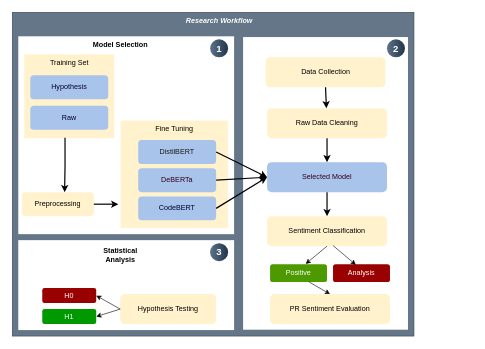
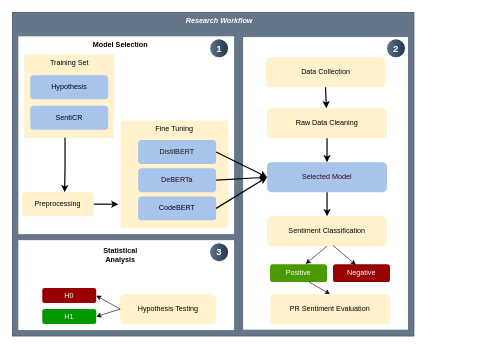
  <mxCell id="0" />
  <mxCell id="1" parent="0" />
  <mxCell id="2" value="" style="rounded=0;whiteSpace=wrap;html=1;fillColor=#647687;strokeColor=#314354;fontColor=#ffffff;" parent="1" vertex="1"><mxGeometry x="20" y="20" width="670" height="540" as="geometry" /></mxCell>
  <mxCell id="3" value="" style="rounded=0;whiteSpace=wrap;html=1;strokeColor=none;" parent="1" vertex="1"><mxGeometry x="30" y="400" width="360" height="150" as="geometry" /></mxCell>
  <mxCell id="4" value="" style="rounded=0;whiteSpace=wrap;html=1;rotation=-90;strokeColor=none;" parent="1" vertex="1"><mxGeometry x="298.44" y="167.82" width="488.13" height="275" as="geometry" /></mxCell>
  <mxCell id="5" value="" style="rounded=0;whiteSpace=wrap;html=1;rotation=-90;strokeColor=none;" parent="1" vertex="1"><mxGeometry x="45" y="45" width="330" height="360" as="geometry" /></mxCell>
  <mxCell id="6" value="" style="rounded=0;whiteSpace=wrap;html=1;fillColor=#fff2cc;strokeColor=none;" parent="1" vertex="1"><mxGeometry x="40" y="90" width="150" height="140" as="geometry" /></mxCell>
  <mxCell id="7" value="" style="whiteSpace=wrap;html=1;aspect=fixed;fillColor=#fff2cc;strokeColor=#FFFFFF;" parent="1" vertex="1"><mxGeometry x="200" y="200" width="180" height="180" as="geometry" /></mxCell>
  <mxCell id="8" value="&lt;font style=&quot;color: rgb(51, 0, 26);&quot;&gt;Selected Model&lt;/font&gt;" style="rounded=1;whiteSpace=wrap;html=1;fontSize=12;glass=0;strokeWidth=1;shadow=0;fillColor=#A9C4EB;strokeColor=none;" parent="1" vertex="1"><mxGeometry x="445" y="270" width="200" height="50" as="geometry" /></mxCell>
  <mxCell id="9" value="Sentiment Classification" style="rounded=1;whiteSpace=wrap;html=1;fontSize=12;glass=0;strokeWidth=1;shadow=0;fillColor=#fff2cc;strokeColor=none;" parent="1" vertex="1"><mxGeometry x="445" y="360" width="200" height="50" as="geometry" /></mxCell>
  <mxCell id="10" value="Positive" style="rounded=1;whiteSpace=wrap;html=1;fontSize=12;glass=0;strokeWidth=1;shadow=0;fillColor=#4D9900;fontColor=#ffffff;strokeColor=none;" parent="1" vertex="1"><mxGeometry x="450" y="440" width="95" height="30" as="geometry" /></mxCell>
- <mxCell id="11" value="Analysis" style="rounded=1;whiteSpace=wrap;html=1;fontSize=12;glass=0;strokeWidth=1;shadow=0;fillColor=#990000;fontColor=#ffffff;strokeColor=none;" parent="1" vertex="1"><mxGeometry x="555" y="440" width="95" height="30" as="geometry" /></mxCell>
+ <mxCell id="11" value="Negative" style="rounded=1;whiteSpace=wrap;html=1;fontSize=12;glass=0;strokeWidth=1;shadow=0;fillColor=#990000;fontColor=#ffffff;strokeColor=none;" parent="1" vertex="1"><mxGeometry x="555" y="440" width="95" height="30" as="geometry" /></mxCell>
  <mxCell id="12" value="Raw Data Cleaning" style="rounded=1;whiteSpace=wrap;html=1;fontSize=12;glass=0;strokeWidth=1;shadow=0;fillColor=#fff2cc;strokeColor=none;" parent="1" vertex="1"><mxGeometry x="445" y="180" width="200" height="50" as="geometry" /></mxCell>
  <mxCell id="13" value="Data Collection" style="rounded=1;whiteSpace=wrap;html=1;fontSize=12;glass=0;strokeWidth=1;shadow=0;fillColor=#fff2cc;strokeColor=none;" parent="1" vertex="1"><mxGeometry x="442.5" y="95" width="200" height="50" as="geometry" /></mxCell>
  <mxCell id="14" value="&lt;font style=&quot;color: rgb(26, 26, 26);&quot;&gt;DistilBERT&lt;/font&gt;" style="rounded=1;whiteSpace=wrap;html=1;fontSize=12;glass=0;strokeWidth=1;shadow=0;fillColor=#A9C4EB;fontColor=#ffffff;strokeColor=none;" parent="1" vertex="1"><mxGeometry x="230" y="233" width="130" height="40" as="geometry" /></mxCell>
  <mxCell id="15" value="" style="endArrow=classic;html=1;rounded=0;exitX=1;exitY=0.5;exitDx=0;exitDy=0;entryX=0;entryY=0.5;entryDx=0;entryDy=0;strokeWidth=2;" parent="1" source="14" target="8" edge="1"><mxGeometry width="50" height="50" relative="1" as="geometry"><mxPoint x="355.96" y="290" as="sourcePoint" /><mxPoint x="420" y="310" as="targetPoint" /><Array as="points" /></mxGeometry></mxCell>
  <mxCell id="16" value="DeBERTa" style="rounded=1;whiteSpace=wrap;html=1;fontSize=12;glass=0;strokeWidth=1;shadow=0;fillColor=#A9C4EB;fontColor=#33001A;strokeColor=none;" parent="1" vertex="1"><mxGeometry x="230" y="280" width="130" height="40" as="geometry" /></mxCell>
  <mxCell id="17" value="CodeBERT" style="rounded=1;whiteSpace=wrap;html=1;fontSize=12;glass=0;strokeWidth=1;shadow=0;fillColor=#A9C4EB;fontColor=#000033;strokeColor=none;" parent="1" vertex="1"><mxGeometry x="230" y="327" width="130" height="40" as="geometry" /></mxCell>
  <mxCell id="18" value="" style="endArrow=classic;html=1;rounded=0;exitX=1;exitY=0.5;exitDx=0;exitDy=0;entryX=0;entryY=0.5;entryDx=0;entryDy=0;strokeWidth=2;" parent="1" source="16" target="8" edge="1"><mxGeometry width="50" height="50" relative="1" as="geometry"><mxPoint x="360" y="324.5" as="sourcePoint" /><mxPoint x="410" y="330" as="targetPoint" /><Array as="points" /></mxGeometry></mxCell>
  <mxCell id="19" value="" style="endArrow=classic;html=1;rounded=0;exitX=1;exitY=0.5;exitDx=0;exitDy=0;entryX=0;entryY=0.5;entryDx=0;entryDy=0;strokeWidth=2;" parent="1" source="17" target="8" edge="1"><mxGeometry width="50" height="50" relative="1" as="geometry"><mxPoint x="360" y="380" as="sourcePoint" /><mxPoint x="454.04" y="407.48" as="targetPoint" /><Array as="points" /></mxGeometry></mxCell>
  <mxCell id="20" value="Hypothesis" style="rounded=1;whiteSpace=wrap;html=1;fontSize=12;glass=0;strokeWidth=1;shadow=0;fillColor=#A9C4EB;fontColor=#000033;strokeColor=none;" parent="1" vertex="1"><mxGeometry x="50" y="125" width="130" height="40" as="geometry" /></mxCell>
- <mxCell id="21" value="Raw" style="rounded=1;whiteSpace=wrap;html=1;fontSize=12;glass=0;strokeWidth=1;shadow=0;fillColor=#A9C4EB;fontColor=#000033;strokeColor=none;" parent="1" vertex="1"><mxGeometry x="50" y="176" width="130" height="40" as="geometry" /></mxCell>
+ <mxCell id="21" value="SentiCR" style="rounded=1;whiteSpace=wrap;html=1;fontSize=12;glass=0;strokeWidth=1;shadow=0;fillColor=#A9C4EB;fontColor=#000033;strokeColor=none;" parent="1" vertex="1"><mxGeometry x="50" y="176" width="130" height="40" as="geometry" /></mxCell>
  <mxCell id="22" value="Training Set" style="text;html=1;align=center;verticalAlign=middle;resizable=0;points=[];autosize=1;strokeColor=none;fillColor=none;" parent="1" vertex="1"><mxGeometry x="60" y="90" width="110" height="30" as="geometry" /></mxCell>
  <mxCell id="23" value="Fine Tuning" style="text;html=1;align=center;verticalAlign=middle;resizable=0;points=[];autosize=1;strokeColor=none;fillColor=none;" parent="1" vertex="1"><mxGeometry x="235" y="200" width="110" height="30" as="geometry" /></mxCell>
  <mxCell id="24" value="" style="endArrow=classic;html=1;rounded=0;exitX=0.55;exitY=0.98;exitDx=0;exitDy=0;entryX=0.4;entryY=0.038;entryDx=0;entryDy=0;entryPerimeter=0;exitPerimeter=0;" parent="1" source="9" target="11" edge="1"><mxGeometry width="50" height="50" relative="1" as="geometry"><mxPoint x="510" y="450" as="sourcePoint" /><mxPoint x="560" y="510" as="targetPoint" /></mxGeometry></mxCell>
  <mxCell id="25" value="" style="endArrow=classic;html=1;rounded=0;entryX=0.625;entryY=-0.012;entryDx=0;entryDy=0;entryPerimeter=0;exitX=0.5;exitY=1;exitDx=0;exitDy=0;" parent="1" source="9" target="10" edge="1"><mxGeometry width="50" height="50" relative="1" as="geometry"><mxPoint x="510" y="450" as="sourcePoint" /><mxPoint x="440" y="510" as="targetPoint" /></mxGeometry></mxCell>
  <mxCell id="26" value="" style="endArrow=classic;html=1;rounded=0;exitX=0.683;exitY=0.988;exitDx=0;exitDy=0;exitPerimeter=0;entryX=0.5;entryY=0;entryDx=0;entryDy=0;" parent="1" source="10" target="27" edge="1"><mxGeometry width="50" height="50" relative="1" as="geometry"><mxPoint x="500" y="600" as="sourcePoint" /><mxPoint x="450" y="550" as="targetPoint" /></mxGeometry></mxCell>
  <mxCell id="27" value="PR Sentiment Evaluation" style="rounded=1;whiteSpace=wrap;html=1;fontSize=12;glass=0;strokeWidth=1;shadow=0;fillColor=#fff2cc;strokeColor=none;" parent="1" vertex="1"><mxGeometry x="450" y="490" width="200" height="50" as="geometry" /></mxCell>
  <mxCell id="28" value="Hypothesis Testing" style="rounded=1;whiteSpace=wrap;html=1;fontSize=12;glass=0;strokeWidth=1;shadow=0;fillColor=#fff2cc;strokeColor=none;" parent="1" vertex="1"><mxGeometry x="200" y="490" width="160" height="50" as="geometry" /></mxCell>
  <mxCell id="29" value="" style="endArrow=classic;html=1;rounded=0;exitX=0.5;exitY=1;exitDx=0;exitDy=0;entryX=0.5;entryY=0;entryDx=0;entryDy=0;strokeWidth=2;" parent="1" source="12" target="8" edge="1"><mxGeometry width="50" height="50" relative="1" as="geometry"><mxPoint x="490" y="470" as="sourcePoint" /><mxPoint x="540" y="420" as="targetPoint" /></mxGeometry></mxCell>
  <mxCell id="30" value="" style="endArrow=classic;html=1;rounded=0;exitX=0.5;exitY=1;exitDx=0;exitDy=0;strokeWidth=2;" parent="1" source="8" target="9" edge="1"><mxGeometry width="50" height="50" relative="1" as="geometry"><mxPoint x="490" y="470" as="sourcePoint" /><mxPoint x="540" y="420" as="targetPoint" /></mxGeometry></mxCell>
  <mxCell id="31" value="&lt;b&gt;Model Selection&lt;/b&gt;" style="text;html=1;align=center;verticalAlign=middle;resizable=0;points=[];autosize=1;strokeColor=none;fillColor=none;" parent="1" vertex="1"><mxGeometry x="125" y="60" width="150" height="30" as="geometry" /></mxCell>
  <mxCell id="32" value="Preprocessing" style="rounded=1;whiteSpace=wrap;html=1;fontSize=12;glass=0;strokeWidth=1;shadow=0;fillColor=#fff2cc;strokeColor=none;" parent="1" vertex="1"><mxGeometry x="36" y="320" width="120" height="40" as="geometry" /></mxCell>
  <mxCell id="33" style="edgeStyle=orthogonalEdgeStyle;rounded=0;orthogonalLoop=1;jettySize=auto;html=1;entryX=0.594;entryY=0;entryDx=0;entryDy=0;entryPerimeter=0;strokeWidth=2;exitX=0.453;exitY=0.993;exitDx=0;exitDy=0;exitPerimeter=0;" parent="1" source="6" target="32" edge="1"><mxGeometry relative="1" as="geometry" /></mxCell>
  <mxCell id="34" value="H0" style="rounded=1;whiteSpace=wrap;html=1;fontSize=12;glass=0;strokeWidth=1;shadow=0;fillColor=#990000;fontColor=#ffffff;strokeColor=none;" parent="1" vertex="1"><mxGeometry x="70" y="480" width="90" height="25" as="geometry" /></mxCell>
  <mxCell id="35" value="H1" style="rounded=1;whiteSpace=wrap;html=1;fontSize=12;glass=0;strokeWidth=1;shadow=0;fillColor=#009900;fontColor=#ffffff;strokeColor=none;" parent="1" vertex="1"><mxGeometry x="70" y="515" width="90" height="25" as="geometry" /></mxCell>
  <mxCell id="36" value="" style="endArrow=classic;html=1;rounded=0;exitX=0;exitY=0.5;exitDx=0;exitDy=0;entryX=1;entryY=0.5;entryDx=0;entryDy=0;" parent="1" source="28" target="34" edge="1"><mxGeometry width="50" height="50" relative="1" as="geometry"><mxPoint x="210" y="470" as="sourcePoint" /><mxPoint x="260" y="420" as="targetPoint" /></mxGeometry></mxCell>
  <mxCell id="37" value="" style="endArrow=classic;html=1;rounded=0;entryX=1;entryY=0.5;entryDx=0;entryDy=0;exitX=0;exitY=0.5;exitDx=0;exitDy=0;" parent="1" source="28" target="35" edge="1"><mxGeometry width="50" height="50" relative="1" as="geometry"><mxPoint x="220" y="490" as="sourcePoint" /><mxPoint x="210" y="450" as="targetPoint" /></mxGeometry></mxCell>
  <mxCell id="38" value="" style="endArrow=classic;html=1;rounded=0;exitX=0.5;exitY=1;exitDx=0;exitDy=0;strokeWidth=2;" parent="1" source="13" target="12" edge="1"><mxGeometry width="50" height="50" relative="1" as="geometry"><mxPoint x="580" y="460" as="sourcePoint" /><mxPoint x="630" y="410" as="targetPoint" /></mxGeometry></mxCell>
  <mxCell id="39" value="1" style="ellipse;whiteSpace=wrap;html=1;aspect=fixed;rotation=0;gradientColor=#223548;strokeColor=none;gradientDirection=east;fillColor=#5b738b;rounded=0;pointerEvents=0;fontFamily=Helvetica;fontSize=16;fontColor=#FFFFFF;spacingTop=4;spacingBottom=4;spacingLeft=4;spacingRight=4;points=[];fontStyle=1" parent="1" vertex="1"><mxGeometry x="350" y="65" width="30" height="30" as="geometry" /></mxCell>
  <mxCell id="40" value="2" style="ellipse;whiteSpace=wrap;html=1;aspect=fixed;rotation=0;gradientColor=#223548;strokeColor=none;gradientDirection=east;fillColor=#5b738b;rounded=0;pointerEvents=0;fontFamily=Helvetica;fontSize=16;fontColor=#FFFFFF;spacingTop=4;spacingBottom=4;spacingLeft=4;spacingRight=4;points=[];fontStyle=1" parent="1" vertex="1"><mxGeometry x="645" y="65" width="30" height="30" as="geometry" /></mxCell>
  <mxCell id="41" value="3" style="ellipse;whiteSpace=wrap;html=1;aspect=fixed;rotation=0;gradientColor=#223548;strokeColor=none;gradientDirection=east;fillColor=#5b738b;rounded=0;pointerEvents=0;fontFamily=Helvetica;fontSize=16;fontColor=#FFFFFF;spacingTop=4;spacingBottom=4;spacingLeft=4;spacingRight=4;points=[];fontStyle=1" parent="1" vertex="1"><mxGeometry x="350" y="405" width="30" height="30" as="geometry" /></mxCell>
  <mxCell id="42" value="" style="endArrow=classic;html=1;rounded=0;exitX=1;exitY=0.5;exitDx=0;exitDy=0;strokeWidth=2;" parent="1" source="32" edge="1"><mxGeometry width="50" height="50" relative="1" as="geometry"><mxPoint x="164" y="348" as="sourcePoint" /><mxPoint x="197" y="340" as="targetPoint" /></mxGeometry></mxCell>
  <mxCell id="43" value="&lt;span style=&quot;text-wrap-mode: wrap;&quot;&gt;&lt;b&gt;Statistical Analysis&lt;/b&gt;&lt;/span&gt;" style="text;html=1;align=center;verticalAlign=middle;resizable=0;points=[];autosize=1;strokeColor=none;fillColor=none;" parent="1" vertex="1"><mxGeometry x="115" y="410" width="170" height="30" as="geometry" /></mxCell>
  <mxCell id="44" value="&lt;b&gt;&lt;i&gt;&lt;font color=&quot;#ffffff&quot;&gt;Research Workflow&lt;/font&gt;&lt;/i&gt;&lt;/b&gt;" style="text;html=1;align=center;verticalAlign=middle;resizable=0;points=[];autosize=1;strokeColor=none;fillColor=none;" parent="1" vertex="1"><mxGeometry x="280" y="20" width="170" height="30" as="geometry" /></mxCell>
